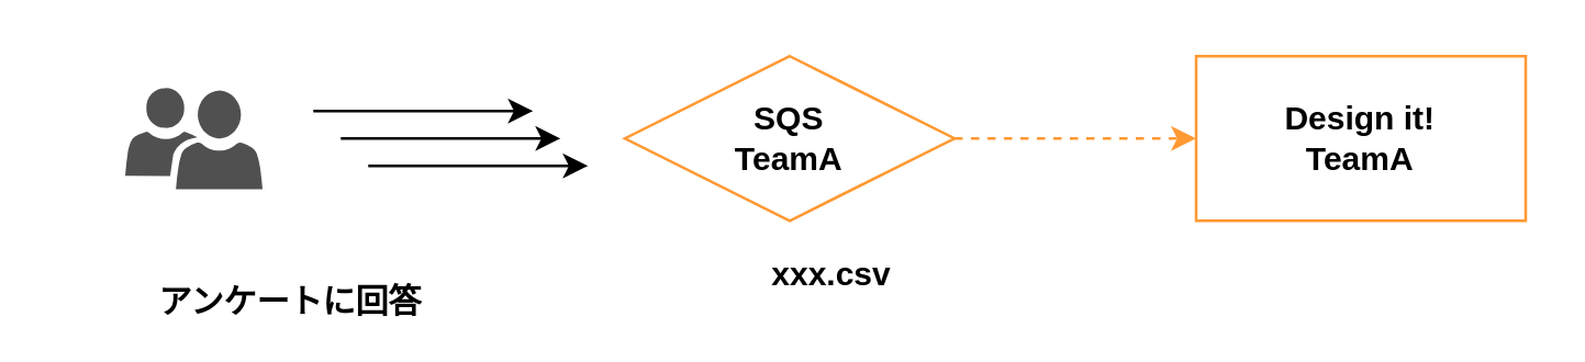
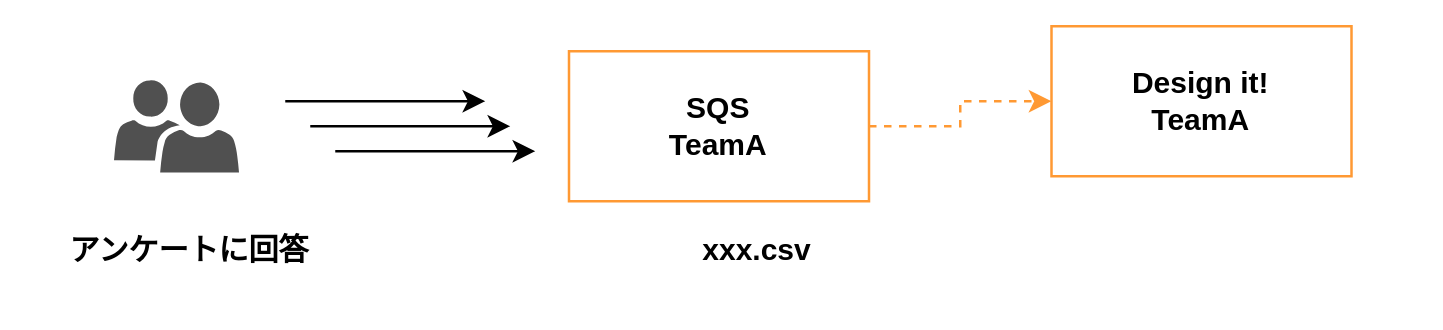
  <mxCell id="0" />
  <mxCell id="1" parent="0" />
  <mxCell id="2" style="edgeStyle=orthogonalEdgeStyle;rounded=0;orthogonalLoop=1;jettySize=auto;html=1;exitX=1;exitY=0.5;exitDx=0;exitDy=0;strokeColor=#FF9933;dashed=1;" edge="1" parent="1" source="3" target="4"><mxGeometry relative="1" as="geometry" /></mxCell>
- <mxCell id="3" value="&lt;b&gt;SQS&lt;br&gt;TeamA&lt;br&gt;&lt;/b&gt;" style="rhombus;whiteSpace=wrap;html=1;strokeColor=#FF9933;" vertex="1" parent="1"><mxGeometry x="227" y="20" width="120" height="60" as="geometry" /></mxCell>
- <mxCell id="4" value="&lt;b&gt;Design it!&lt;br&gt;TeamA&lt;br&gt;&lt;/b&gt;" style="rounded=0;whiteSpace=wrap;html=1;strokeColor=#FF9933;" vertex="1" parent="1"><mxGeometry x="435" y="20" width="120" height="60" as="geometry" /></mxCell>
+ <mxCell id="3" value="&lt;b&gt;SQS&lt;br&gt;TeamA&lt;br&gt;&lt;/b&gt;" style="rounded=0;whiteSpace=wrap;html=1;strokeColor=#FF9933;" vertex="1" parent="1"><mxGeometry x="227" y="20" width="120" height="60" as="geometry" /></mxCell>
+ <mxCell id="4" value="&lt;b&gt;Design it!&lt;br&gt;TeamA&lt;br&gt;&lt;/b&gt;" style="rounded=0;whiteSpace=wrap;html=1;strokeColor=#FF9933;" vertex="1" parent="1"><mxGeometry x="420" y="10" width="120" height="60" as="geometry" /></mxCell>
  <mxCell id="5" value="" style="pointerEvents=1;shadow=0;dashed=0;html=1;strokeColor=none;labelPosition=center;verticalLabelPosition=bottom;verticalAlign=top;align=center;fillColor=#505050;shape=mxgraph.mscae.intune.user_group" vertex="1" parent="1"><mxGeometry x="45" y="31.5" width="50" height="37" as="geometry" /></mxCell>
  <mxCell id="6" value="" style="edgeStyle=orthogonalEdgeStyle;rounded=0;orthogonalLoop=1;jettySize=auto;html=1;" edge="1" parent="1"><mxGeometry relative="1" as="geometry"><mxPoint x="113.5" y="40" as="sourcePoint" /><mxPoint x="193.5" y="40" as="targetPoint" /></mxGeometry></mxCell>
  <mxCell id="7" value="" style="edgeStyle=orthogonalEdgeStyle;rounded=0;orthogonalLoop=1;jettySize=auto;html=1;" edge="1" parent="1"><mxGeometry relative="1" as="geometry"><mxPoint x="123.5" y="50" as="sourcePoint" /><mxPoint x="203.5" y="50" as="targetPoint" /></mxGeometry></mxCell>
  <mxCell id="8" value="" style="edgeStyle=orthogonalEdgeStyle;rounded=0;orthogonalLoop=1;jettySize=auto;html=1;" edge="1" parent="1"><mxGeometry relative="1" as="geometry"><mxPoint x="133.5" y="60" as="sourcePoint" /><mxPoint x="213.5" y="60" as="targetPoint" /></mxGeometry></mxCell>
- <mxCell id="9" value="&lt;b&gt;アンケートに回答&lt;/b&gt;" style="text;html=1;align=center;verticalAlign=middle;resizable=0;points=[];;autosize=1;" vertex="1" parent="1"><mxGeometry x="50" y="100" width="110" height="20" as="geometry" /></mxCell>
+ <mxCell id="9" value="&lt;b&gt;アンケートに回答&lt;/b&gt;" style="text;html=1;align=center;verticalAlign=middle;resizable=0;points=[];;autosize=1;" vertex="1" parent="1"><mxGeometry x="20" y="90" width="110" height="20" as="geometry" /></mxCell>
  <mxCell id="10" value="&lt;b&gt;xxx.csv&lt;/b&gt;" style="text;html=1;align=center;verticalAlign=middle;resizable=0;points=[];;autosize=1;" vertex="1" parent="1"><mxGeometry x="272" y="90" width="60" height="20" as="geometry" /></mxCell>
